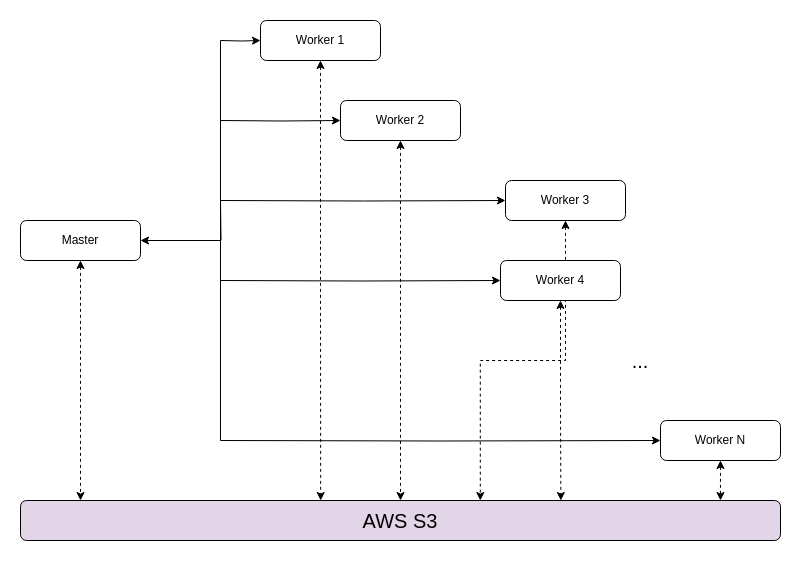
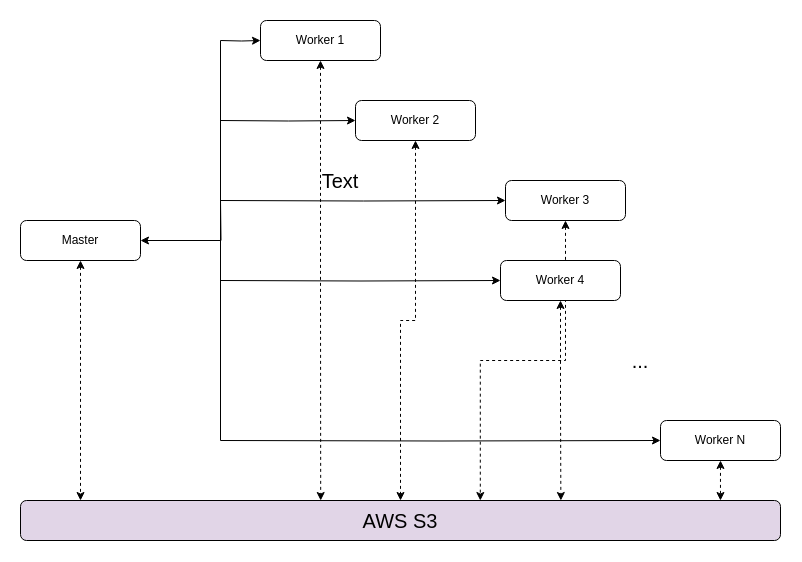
  <mxCell id="0" />
  <mxCell id="1" parent="0" />
  <mxCell id="2" style="edgeStyle=orthogonalEdgeStyle;rounded=0;orthogonalLoop=1;jettySize=auto;html=1;exitX=1;exitY=0.5;exitDx=0;exitDy=0;endArrow=none;endFill=0;startArrow=classic;startFill=1;" edge="1" parent="1" source="4"><mxGeometry relative="1" as="geometry"><mxPoint x="220" y="200" as="targetPoint" /><mxPoint x="180" y="240" as="sourcePoint" /></mxGeometry></mxCell>
  <mxCell id="3" style="edgeStyle=orthogonalEdgeStyle;rounded=0;orthogonalLoop=1;jettySize=auto;html=1;exitX=0.5;exitY=1;exitDx=0;exitDy=0;dashed=1;startArrow=classic;startFill=1;endArrow=classic;endFill=1;fontSize=20;" edge="1" parent="1" source="4"><mxGeometry relative="1" as="geometry"><mxPoint x="80" y="500" as="targetPoint" /></mxGeometry></mxCell>
  <mxCell id="4" value="Master" style="rounded=1;whiteSpace=wrap;html=1;" vertex="1" parent="1"><mxGeometry x="20" y="220" width="120" height="40" as="geometry" /></mxCell>
  <mxCell id="5" style="edgeStyle=orthogonalEdgeStyle;rounded=0;orthogonalLoop=1;jettySize=auto;html=1;exitX=0;exitY=0.5;exitDx=0;exitDy=0;entryX=0;entryY=0.5;entryDx=0;entryDy=0;" edge="1" parent="1" target="7"><mxGeometry relative="1" as="geometry"><mxPoint x="220" y="40" as="sourcePoint" /></mxGeometry></mxCell>
  <mxCell id="6" style="edgeStyle=orthogonalEdgeStyle;rounded=0;orthogonalLoop=1;jettySize=auto;html=1;exitX=0.5;exitY=1;exitDx=0;exitDy=0;entryX=0.395;entryY=0;entryDx=0;entryDy=0;entryPerimeter=0;dashed=1;startArrow=classic;startFill=1;endArrow=classic;endFill=1;fontSize=20;" edge="1" parent="1" source="7" target="22"><mxGeometry relative="1" as="geometry" /></mxCell>
  <mxCell id="7" value="Worker 1" style="rounded=1;whiteSpace=wrap;html=1;" vertex="1" parent="1"><mxGeometry x="260" y="20" width="120" height="40" as="geometry" /></mxCell>
  <mxCell id="8" style="edgeStyle=orthogonalEdgeStyle;rounded=0;orthogonalLoop=1;jettySize=auto;html=1;exitX=0;exitY=0.5;exitDx=0;exitDy=0;entryX=0;entryY=0.5;entryDx=0;entryDy=0;" edge="1" parent="1" target="10"><mxGeometry relative="1" as="geometry"><mxPoint x="220" y="120" as="sourcePoint" /></mxGeometry></mxCell>
  <mxCell id="9" style="edgeStyle=orthogonalEdgeStyle;rounded=0;orthogonalLoop=1;jettySize=auto;html=1;exitX=0.5;exitY=1;exitDx=0;exitDy=0;entryX=0.5;entryY=0;entryDx=0;entryDy=0;dashed=1;startArrow=classic;startFill=1;endArrow=classic;endFill=1;fontSize=20;" edge="1" parent="1" source="10" target="22"><mxGeometry relative="1" as="geometry" /></mxCell>
- <mxCell id="10" value="Worker 2" style="rounded=1;whiteSpace=wrap;html=1;" vertex="1" parent="1"><mxGeometry x="340" y="100" width="120" height="40" as="geometry" /></mxCell>
+ <mxCell id="10" value="Worker 2" style="rounded=1;whiteSpace=wrap;html=1;" vertex="1" parent="1"><mxGeometry x="355" y="100" width="120" height="40" as="geometry" /></mxCell>
  <mxCell id="11" value="" style="endArrow=none;html=1;" edge="1" parent="1"><mxGeometry width="50" height="50" relative="1" as="geometry"><mxPoint x="220" y="40" as="sourcePoint" /><mxPoint x="220" y="440" as="targetPoint" /></mxGeometry></mxCell>
  <mxCell id="12" style="edgeStyle=orthogonalEdgeStyle;rounded=0;orthogonalLoop=1;jettySize=auto;html=1;exitX=0;exitY=0.5;exitDx=0;exitDy=0;entryX=0;entryY=0.5;entryDx=0;entryDy=0;" edge="1" parent="1" target="14"><mxGeometry relative="1" as="geometry"><mxPoint x="220" y="440" as="sourcePoint" /></mxGeometry></mxCell>
  <mxCell id="13" style="edgeStyle=orthogonalEdgeStyle;rounded=0;orthogonalLoop=1;jettySize=auto;html=1;exitX=0.5;exitY=1;exitDx=0;exitDy=0;entryX=0.921;entryY=0;entryDx=0;entryDy=0;entryPerimeter=0;dashed=1;startArrow=classic;startFill=1;endArrow=classic;endFill=1;fontSize=20;" edge="1" parent="1" source="14" target="22"><mxGeometry relative="1" as="geometry" /></mxCell>
  <mxCell id="14" value="Worker N" style="rounded=1;whiteSpace=wrap;html=1;" vertex="1" parent="1"><mxGeometry x="660" y="420" width="120" height="40" as="geometry" /></mxCell>
  <mxCell id="15" style="edgeStyle=orthogonalEdgeStyle;rounded=0;orthogonalLoop=1;jettySize=auto;html=1;entryX=0;entryY=0.5;entryDx=0;entryDy=0;" edge="1" parent="1" target="17"><mxGeometry relative="1" as="geometry"><mxPoint x="220" y="200" as="sourcePoint" /></mxGeometry></mxCell>
  <mxCell id="16" style="edgeStyle=orthogonalEdgeStyle;rounded=0;orthogonalLoop=1;jettySize=auto;html=1;exitX=0.5;exitY=1;exitDx=0;exitDy=0;entryX=0.605;entryY=0;entryDx=0;entryDy=0;entryPerimeter=0;dashed=1;startArrow=classic;startFill=1;endArrow=classic;endFill=1;fontSize=20;" edge="1" parent="1" source="17" target="22"><mxGeometry relative="1" as="geometry" /></mxCell>
  <mxCell id="17" value="Worker 3" style="rounded=1;whiteSpace=wrap;html=1;" vertex="1" parent="1"><mxGeometry x="505" y="180" width="120" height="40" as="geometry" /></mxCell>
  <mxCell id="18" value="..." style="text;html=1;strokeColor=none;fillColor=none;align=center;verticalAlign=middle;whiteSpace=wrap;rounded=0;fontSize=20;" vertex="1" parent="1"><mxGeometry x="620" y="350" width="40" height="20" as="geometry" /></mxCell>
  <mxCell id="19" style="edgeStyle=orthogonalEdgeStyle;rounded=0;orthogonalLoop=1;jettySize=auto;html=1;exitX=0;exitY=0.5;exitDx=0;exitDy=0;entryX=0;entryY=0.5;entryDx=0;entryDy=0;" edge="1" parent="1" target="21"><mxGeometry relative="1" as="geometry"><mxPoint x="220" y="280" as="sourcePoint" /></mxGeometry></mxCell>
  <mxCell id="20" style="edgeStyle=orthogonalEdgeStyle;rounded=0;orthogonalLoop=1;jettySize=auto;html=1;exitX=0.5;exitY=1;exitDx=0;exitDy=0;entryX=0.711;entryY=0;entryDx=0;entryDy=0;entryPerimeter=0;dashed=1;startArrow=classic;startFill=1;endArrow=classic;endFill=1;fontSize=20;" edge="1" parent="1" source="21" target="22"><mxGeometry relative="1" as="geometry" /></mxCell>
  <mxCell id="21" value="Worker 4" style="rounded=1;whiteSpace=wrap;html=1;" vertex="1" parent="1"><mxGeometry x="500" y="260" width="120" height="40" as="geometry" /></mxCell>
  <mxCell id="22" value="AWS S3" style="rounded=1;whiteSpace=wrap;html=1;fontSize=20;fillColor=#e1d5e7;" vertex="1" parent="1"><mxGeometry x="20" y="500" width="760" height="40" as="geometry" /></mxCell>
+ <mxCell id="23" value="Text" style="text;html=1;strokeColor=none;fillColor=none;align=center;verticalAlign=middle;whiteSpace=wrap;rounded=0;fontSize=20;" vertex="1" parent="1"><mxGeometry x="320" y="170" width="40" height="20" as="geometry" /></mxCell>
